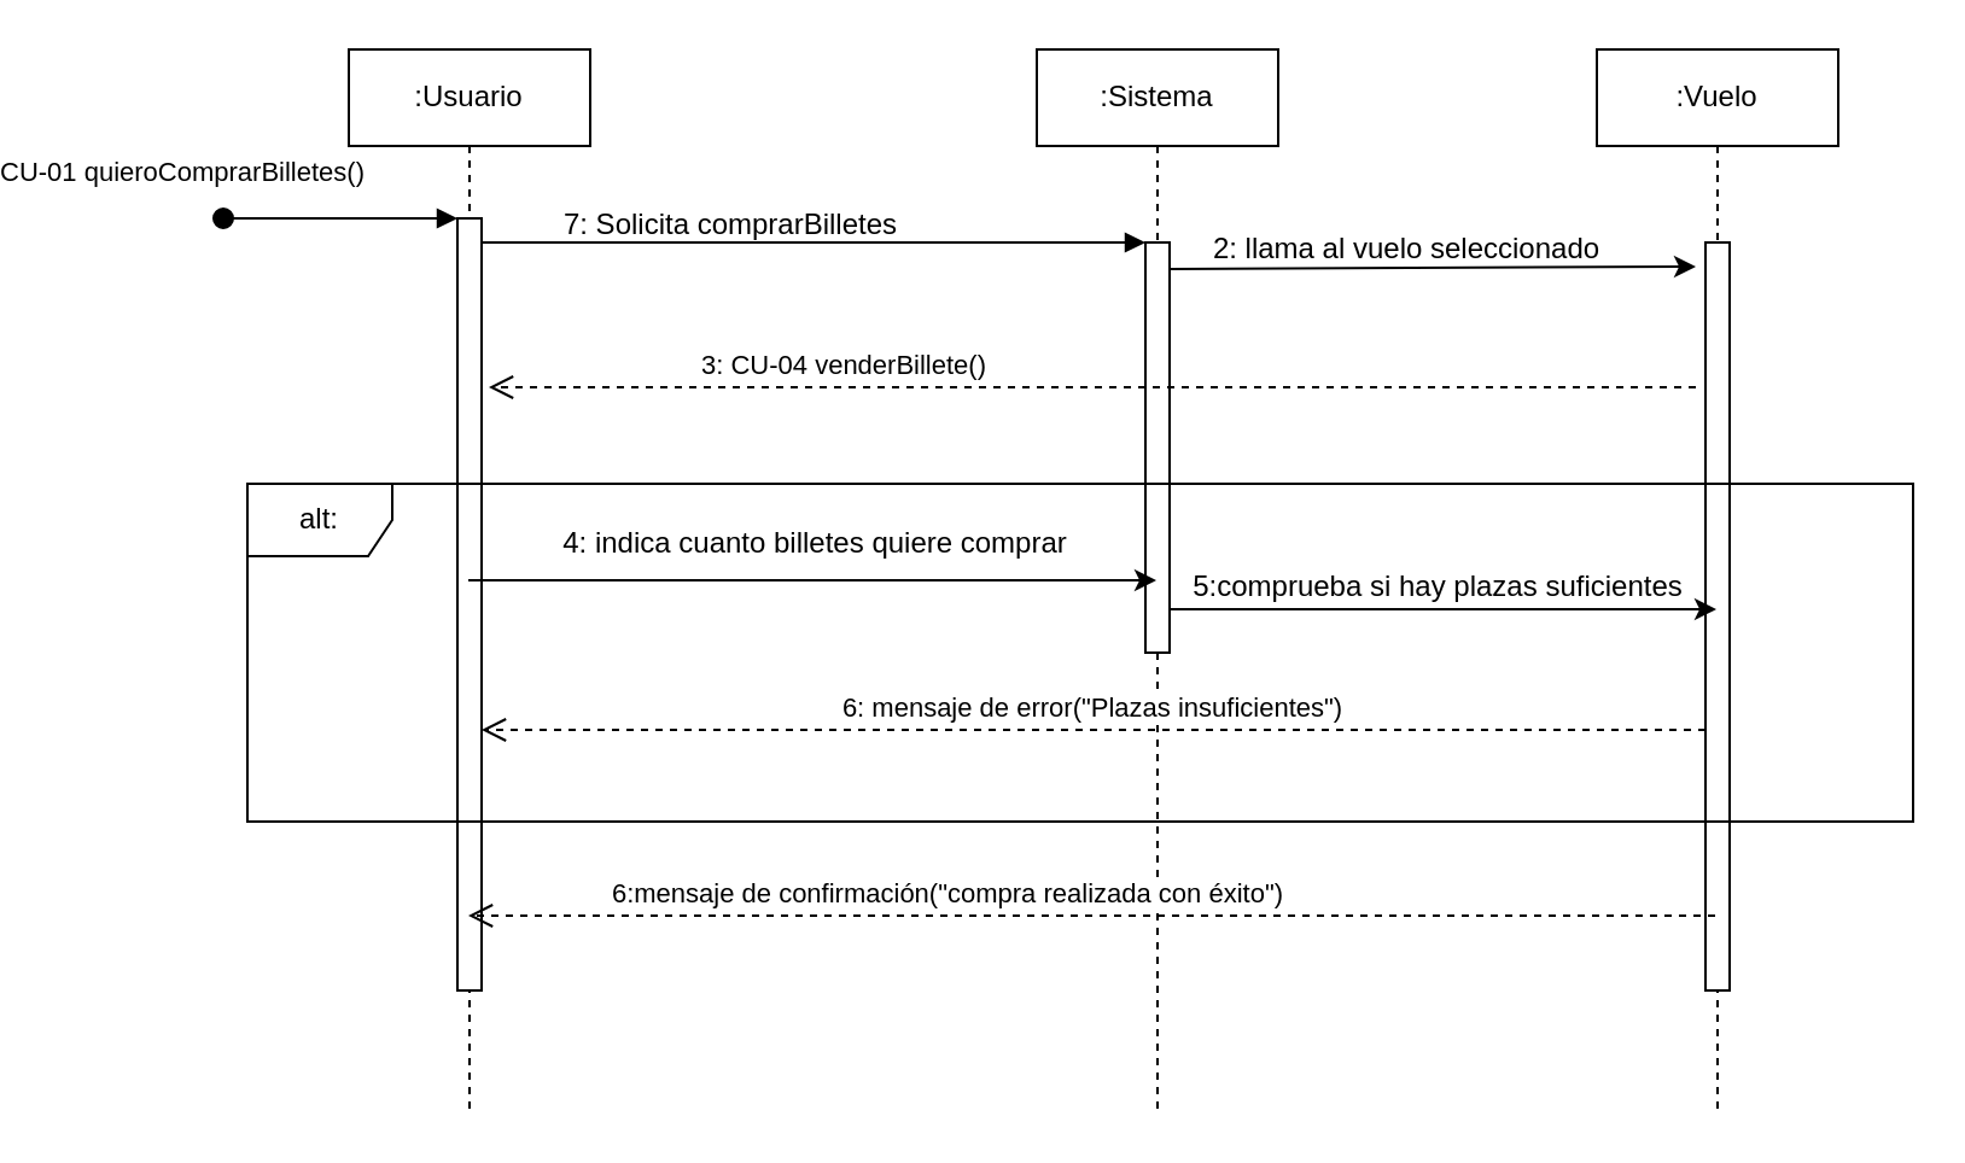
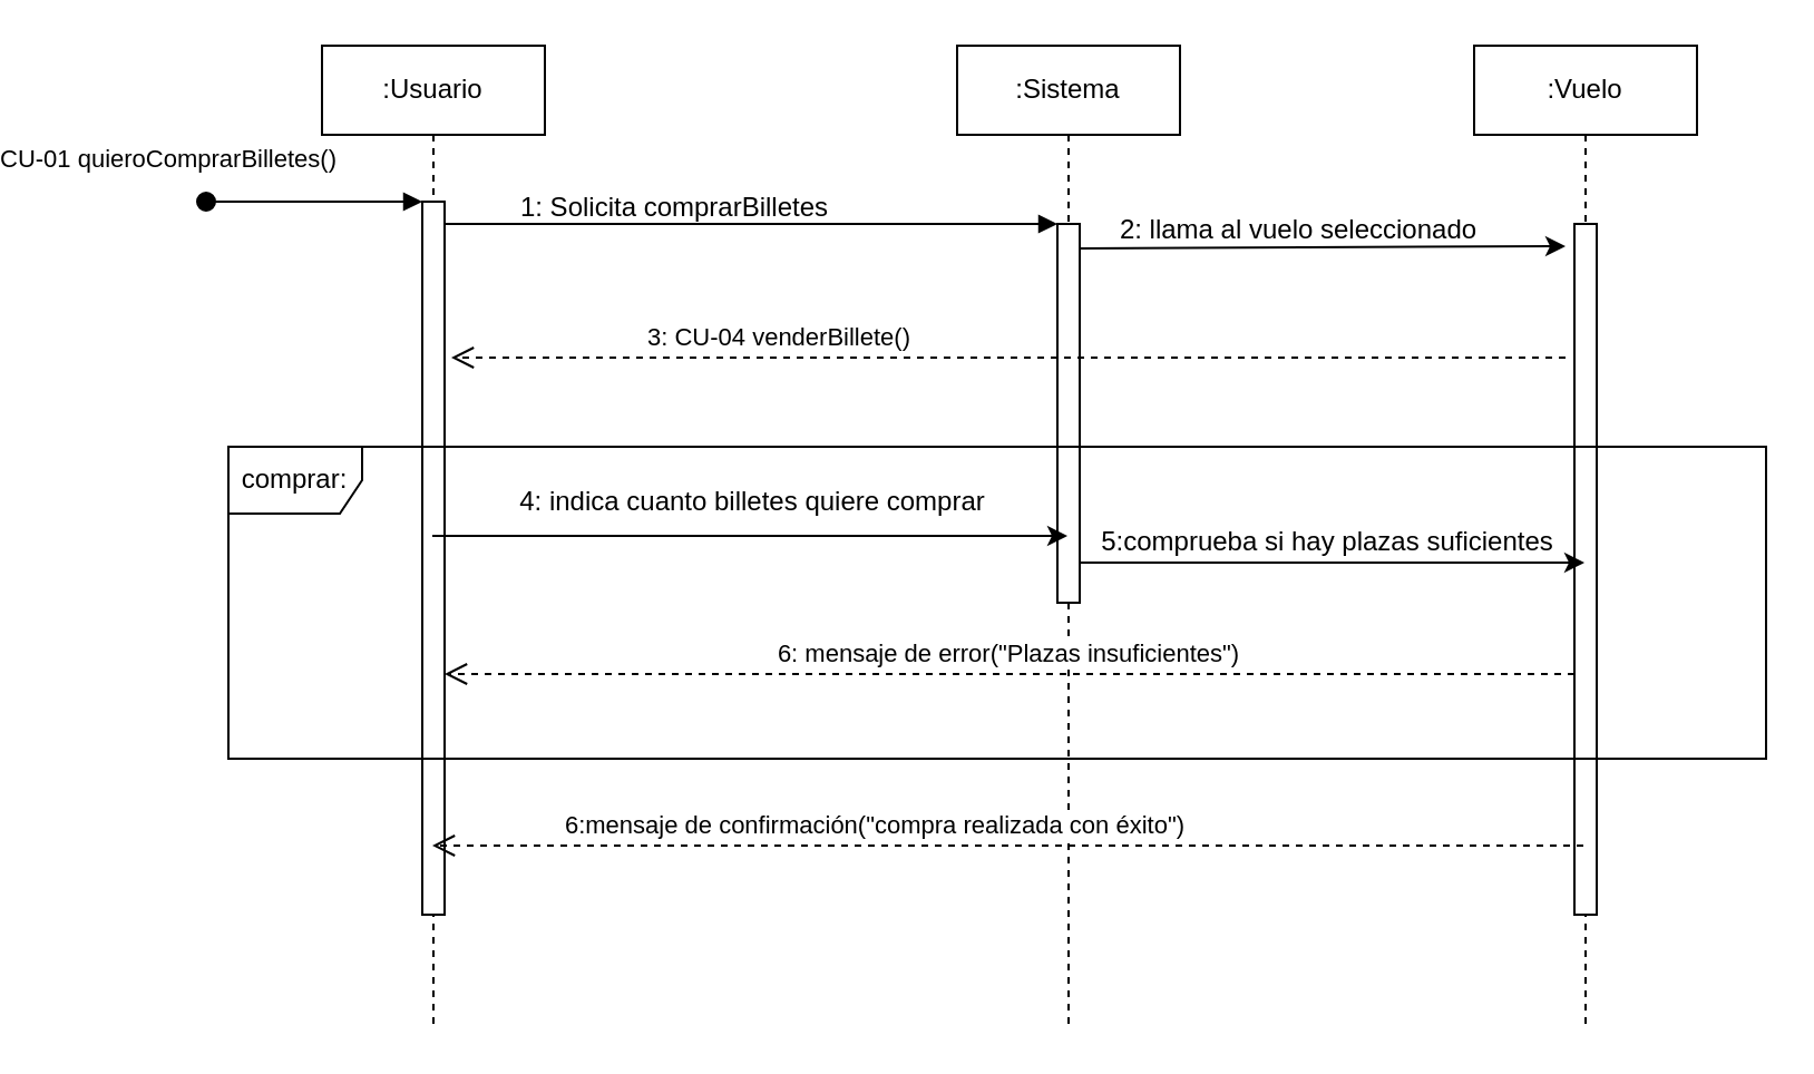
  <mxCell id="0" />
  <mxCell id="1" parent="0" />
  <mxCell id="2" value=":Usuario" style="shape=umlLifeline;perimeter=lifelinePerimeter;whiteSpace=wrap;html=1;container=0;dropTarget=0;collapsible=0;recursiveResize=0;outlineConnect=0;portConstraint=eastwest;newEdgeStyle={&quot;edgeStyle&quot;:&quot;elbowEdgeStyle&quot;,&quot;elbow&quot;:&quot;vertical&quot;,&quot;curved&quot;:0,&quot;rounded&quot;:0};" parent="1" vertex="1"><mxGeometry x="62" y="20" width="100" height="440" as="geometry" /></mxCell>
  <mxCell id="3" value="" style="html=1;points=[];perimeter=orthogonalPerimeter;outlineConnect=0;targetShapes=umlLifeline;portConstraint=eastwest;newEdgeStyle={&quot;edgeStyle&quot;:&quot;elbowEdgeStyle&quot;,&quot;elbow&quot;:&quot;vertical&quot;,&quot;curved&quot;:0,&quot;rounded&quot;:0};" parent="2" vertex="1"><mxGeometry x="45" y="70" width="10" height="320" as="geometry" /></mxCell>
  <mxCell id="4" value="CU-01 quieroComprarBilletes()" style="html=1;verticalAlign=bottom;startArrow=oval;endArrow=block;startSize=8;edgeStyle=elbowEdgeStyle;elbow=vertical;curved=0;rounded=0;" parent="2" target="3" edge="1"><mxGeometry x="-0.995" y="20" relative="1" as="geometry"><mxPoint x="-52" y="70" as="sourcePoint" /><mxPoint x="-17" y="10" as="offset" /></mxGeometry></mxCell>
  <mxCell id="5" value=":Sistema" style="shape=umlLifeline;perimeter=lifelinePerimeter;whiteSpace=wrap;html=1;container=0;dropTarget=0;collapsible=0;recursiveResize=0;outlineConnect=0;portConstraint=eastwest;newEdgeStyle={&quot;edgeStyle&quot;:&quot;elbowEdgeStyle&quot;,&quot;elbow&quot;:&quot;vertical&quot;,&quot;curved&quot;:0,&quot;rounded&quot;:0};" parent="1" vertex="1"><mxGeometry x="347" y="20" width="100" height="440" as="geometry" /></mxCell>
  <mxCell id="6" value="" style="html=1;points=[];perimeter=orthogonalPerimeter;outlineConnect=0;targetShapes=umlLifeline;portConstraint=eastwest;newEdgeStyle={&quot;edgeStyle&quot;:&quot;elbowEdgeStyle&quot;,&quot;elbow&quot;:&quot;vertical&quot;,&quot;curved&quot;:0,&quot;rounded&quot;:0};" parent="5" vertex="1"><mxGeometry x="45" y="80" width="10" height="170" as="geometry" /></mxCell>
  <mxCell id="7" value="" style="html=1;verticalAlign=bottom;endArrow=block;edgeStyle=elbowEdgeStyle;elbow=vertical;curved=0;rounded=0;" parent="1" source="3" target="6" edge="1"><mxGeometry relative="1" as="geometry"><mxPoint x="311" y="110" as="sourcePoint" /><Array as="points"><mxPoint x="296" y="100" /></Array></mxGeometry></mxCell>
  <mxCell id="8" value=":Vuelo" style="shape=umlLifeline;perimeter=lifelinePerimeter;whiteSpace=wrap;html=1;container=1;dropTarget=0;collapsible=0;recursiveResize=0;outlineConnect=0;portConstraint=eastwest;newEdgeStyle={&quot;curved&quot;:0,&quot;rounded&quot;:0};" vertex="1" parent="1"><mxGeometry x="579" y="20" width="100" height="440" as="geometry" /></mxCell>
  <mxCell id="9" value="" style="html=1;points=[[0,0,0,0,5],[0,1,0,0,-5],[1,0,0,0,5],[1,1,0,0,-5]];perimeter=orthogonalPerimeter;outlineConnect=0;targetShapes=umlLifeline;portConstraint=eastwest;newEdgeStyle={&quot;curved&quot;:0,&quot;rounded&quot;:0};" vertex="1" parent="8"><mxGeometry x="45" y="80" width="10" height="310" as="geometry" /></mxCell>
  <mxCell id="10" value="3: CU-04 venderBillete()" style="html=1;verticalAlign=bottom;endArrow=open;dashed=1;endSize=8;curved=0;rounded=0;" edge="1" parent="1"><mxGeometry x="0.41" relative="1" as="geometry"><mxPoint x="620" y="160" as="sourcePoint" /><mxPoint x="120" y="160" as="targetPoint" /><mxPoint as="offset" /></mxGeometry></mxCell>
  <mxCell id="11" value="" style="endArrow=classic;html=1;rounded=0;" edge="1" parent="1"><mxGeometry width="50" height="50" relative="1" as="geometry"><mxPoint x="402" y="111" as="sourcePoint" /><mxPoint x="620" y="110" as="targetPoint" /></mxGeometry></mxCell>
  <mxCell id="12" value="2: llama al vuelo seleccionado" style="text;html=1;align=center;verticalAlign=middle;resizable=0;points=[];autosize=1;strokeColor=none;fillColor=none;" vertex="1" parent="1"><mxGeometry x="410" y="88" width="180" height="30" as="geometry" /></mxCell>
- <mxCell id="13" value="7: Solicita comprarBilletes" style="text;html=1;align=center;verticalAlign=middle;resizable=0;points=[];autosize=1;strokeColor=none;fillColor=none;" vertex="1" parent="1"><mxGeometry x="140" y="78" width="160" height="30" as="geometry" /></mxCell>
+ <mxCell id="13" value="1: Solicita comprarBilletes" style="text;html=1;align=center;verticalAlign=middle;resizable=0;points=[];autosize=1;strokeColor=none;fillColor=none;" vertex="1" parent="1"><mxGeometry x="140" y="78" width="160" height="30" as="geometry" /></mxCell>
  <mxCell id="14" value="" style="endArrow=classic;html=1;rounded=0;" edge="1" parent="1" source="2" target="5"><mxGeometry width="50" height="50" relative="1" as="geometry"><mxPoint x="160" y="250" as="sourcePoint" /><mxPoint x="210" y="200" as="targetPoint" /></mxGeometry></mxCell>
  <mxCell id="15" value="4: indica cuanto billetes quiere comprar" style="text;html=1;align=center;verticalAlign=middle;resizable=0;points=[];autosize=1;strokeColor=none;fillColor=none;" vertex="1" parent="1"><mxGeometry x="140" y="210" width="230" height="30" as="geometry" /></mxCell>
  <mxCell id="16" value="" style="endArrow=classic;html=1;rounded=0;" edge="1" parent="1"><mxGeometry width="50" height="50" relative="1" as="geometry"><mxPoint x="402" y="252" as="sourcePoint" /><mxPoint x="628.5" y="252" as="targetPoint" /></mxGeometry></mxCell>
  <mxCell id="17" value="5:comprueba si hay plazas suficientes" style="text;html=1;align=center;verticalAlign=middle;resizable=0;points=[];autosize=1;strokeColor=none;fillColor=none;" vertex="1" parent="1"><mxGeometry x="398" y="228" width="230" height="30" as="geometry" /></mxCell>
  <mxCell id="18" value="6:mensaje de confirmación(&quot;compra realizada con éxito&quot;)" style="html=1;verticalAlign=bottom;endArrow=open;dashed=1;endSize=8;curved=0;rounded=0;" edge="1" parent="1"><mxGeometry x="0.231" relative="1" as="geometry"><mxPoint x="628" y="379" as="sourcePoint" /><mxPoint x="111.5" y="379" as="targetPoint" /><Array as="points"><mxPoint x="500" y="379" /></Array><mxPoint as="offset" /></mxGeometry></mxCell>
- <mxCell id="19" value="alt:" style="shape=umlFrame;whiteSpace=wrap;html=1;pointerEvents=0;" vertex="1" parent="1"><mxGeometry x="20" y="200" width="690" height="140" as="geometry" /></mxCell>
+ <mxCell id="19" value="comprar:" style="shape=umlFrame;whiteSpace=wrap;html=1;pointerEvents=0;" vertex="1" parent="1"><mxGeometry x="20" y="200" width="690" height="140" as="geometry" /></mxCell>
  <mxCell id="20" value="6: mensaje de error(&quot;Plazas insuficientes&quot;)" style="html=1;verticalAlign=bottom;endArrow=open;dashed=1;endSize=8;curved=0;rounded=0;" edge="1" parent="1"><mxGeometry x="0.002" relative="1" as="geometry"><mxPoint x="624" y="302" as="sourcePoint" /><mxPoint x="117" y="302" as="targetPoint" /><mxPoint as="offset" /></mxGeometry></mxCell>
